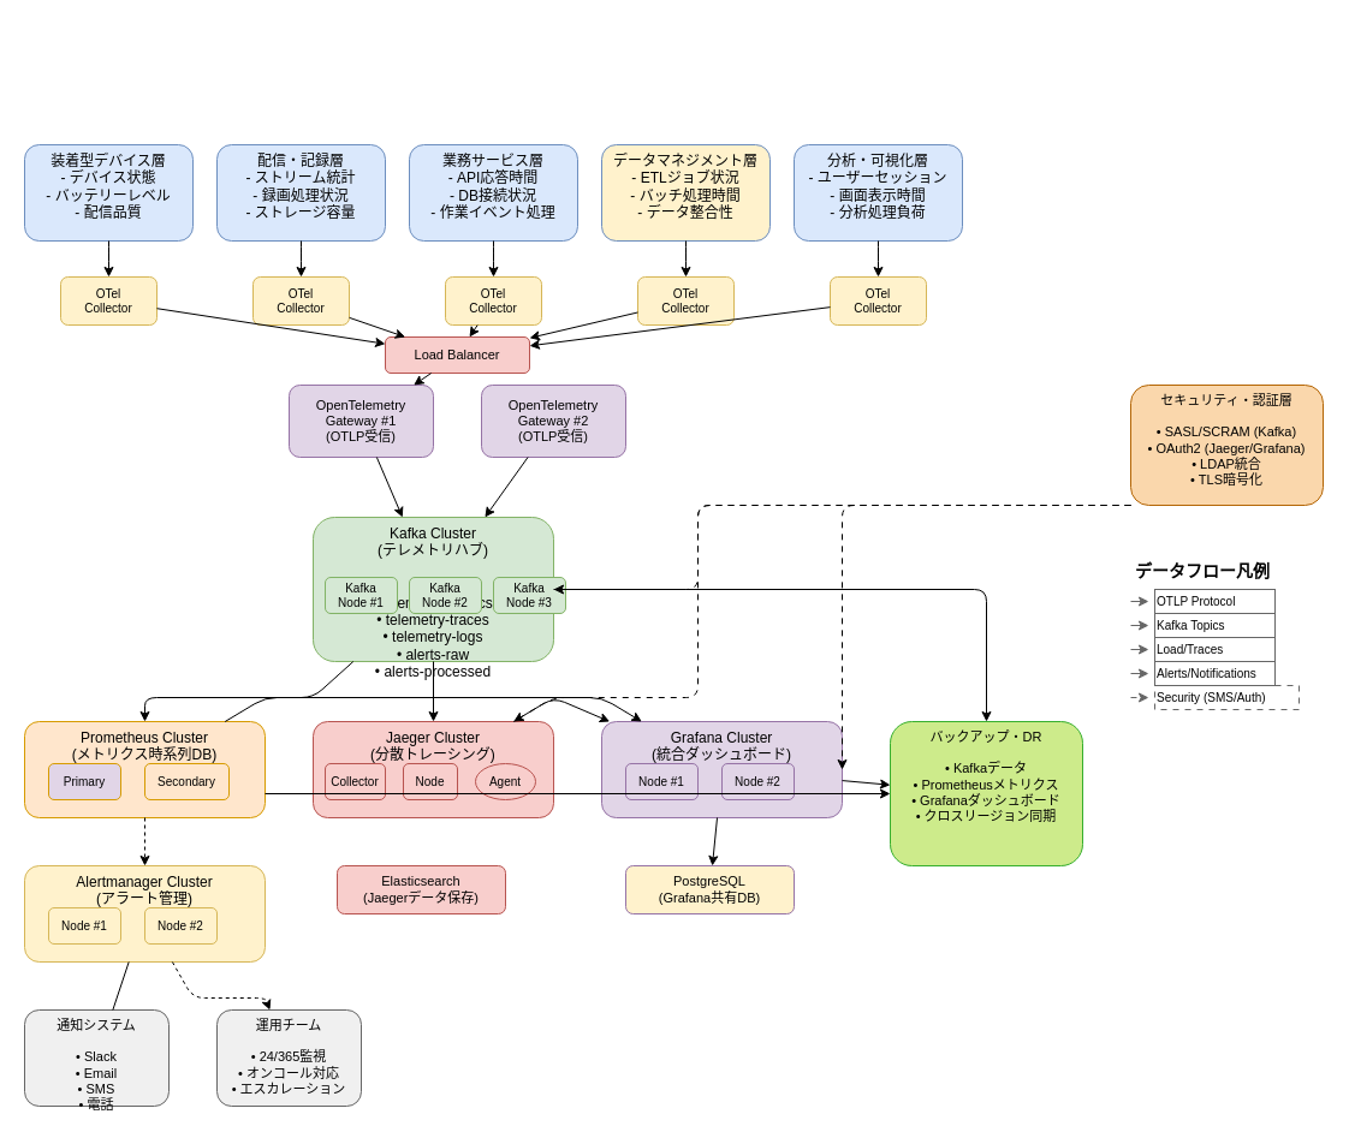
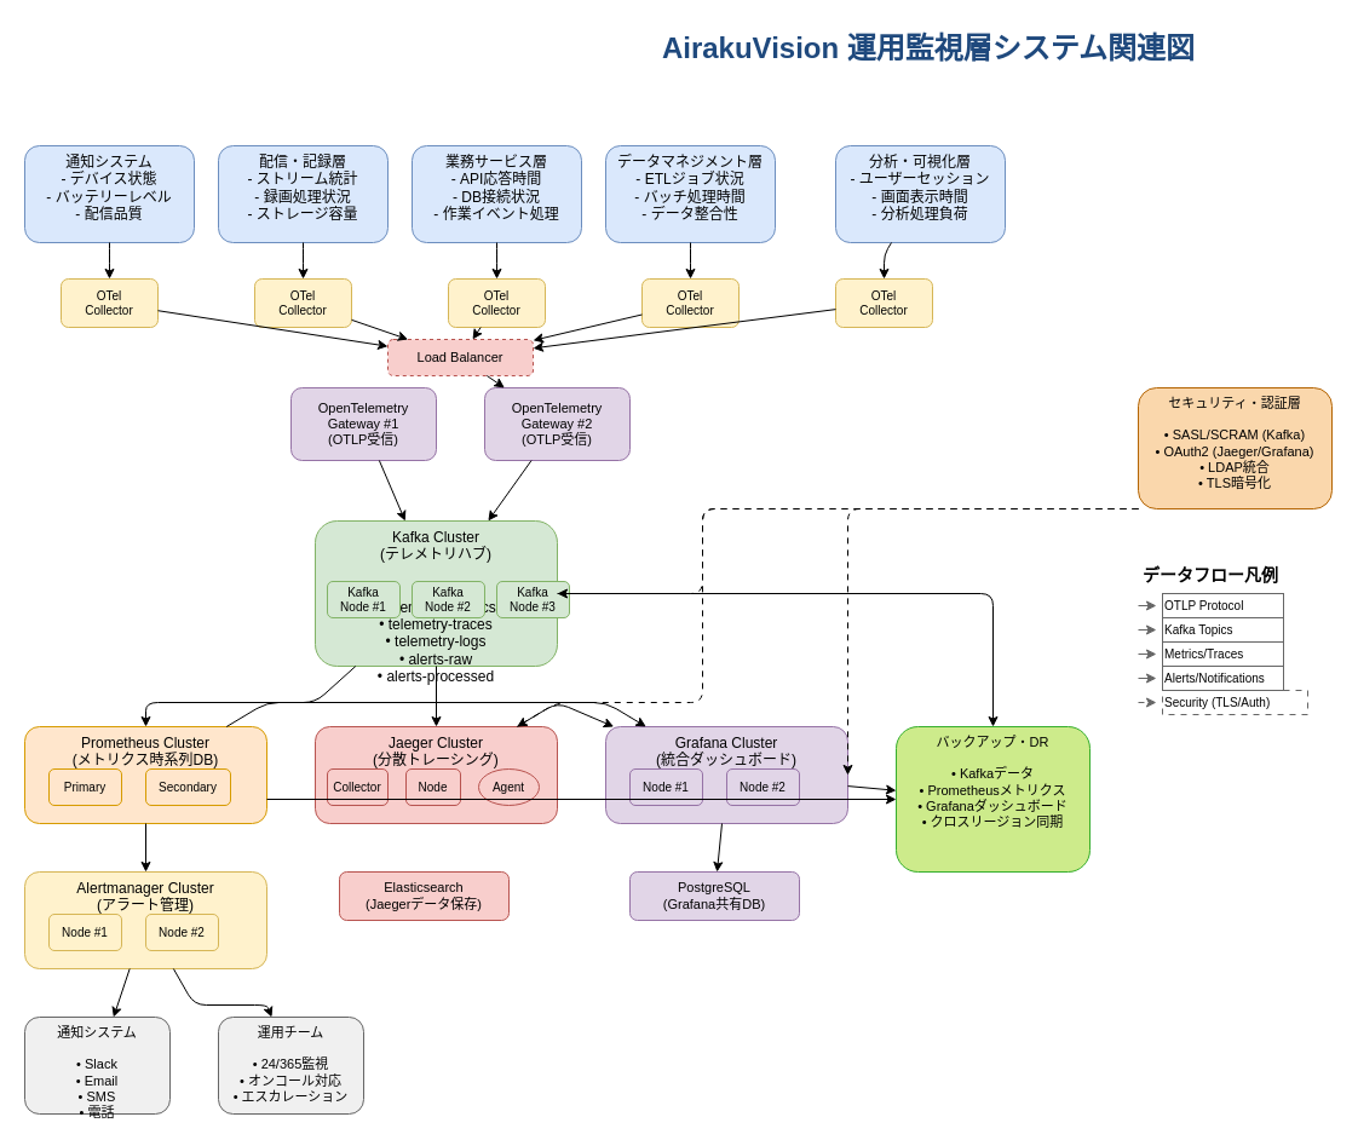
  <mxCell id="0" />
  <mxCell id="1" parent="0" />
- <mxCell id="3" value="装着型デバイス層&#10;- デバイス状態&#10;- バッテリーレベル&#10;- 配信品質" style="rounded=1;whiteSpace=wrap;html=1;fontSize=12;fillColor=#dae8fc;strokeColor=#6c8ebf;align=center;verticalAlign=top;" vertex="1" parent="1"><mxGeometry x="20" y="120" width="140" height="80" as="geometry" /></mxCell>
+ <mxCell id="2" value="AirakuVision 運用監視層システム関連図" style="text;html=1;strokeColor=none;fillColor=none;align=center;verticalAlign=middle;whiteSpace=wrap;rounded=0;fontSize=24;fontStyle=1;fontColor=#1f497d;" vertex="1" parent="1"><mxGeometry x="540" y="20" width="454" height="40" as="geometry" /></mxCell>
+ <mxCell id="3" value="通知システム&#10;- デバイス状態&#10;- バッテリーレベル&#10;- 配信品質" style="rounded=1;whiteSpace=wrap;html=1;fontSize=12;fillColor=#dae8fc;strokeColor=#6c8ebf;align=center;verticalAlign=top;" vertex="1" parent="1"><mxGeometry x="20" y="120" width="140" height="80" as="geometry" /></mxCell>
  <mxCell id="4" value="配信・記録層&#10;- ストリーム統計&#10;- 録画処理状況&#10;- ストレージ容量" style="rounded=1;whiteSpace=wrap;html=1;fontSize=12;fillColor=#dae8fc;strokeColor=#6c8ebf;align=center;verticalAlign=top;" vertex="1" parent="1"><mxGeometry x="180" y="120" width="140" height="80" as="geometry" /></mxCell>
  <mxCell id="5" value="業務サービス層&#10;- API応答時間&#10;- DB接続状況&#10;- 作業イベント処理" style="rounded=1;whiteSpace=wrap;html=1;fontSize=12;fillColor=#dae8fc;strokeColor=#6c8ebf;align=center;verticalAlign=top;" vertex="1" parent="1"><mxGeometry x="340" y="120" width="140" height="80" as="geometry" /></mxCell>
- <mxCell id="6" value="データマネジメント層&#10;- ETLジョブ状況&#10;- バッチ処理時間&#10;- データ整合性" style="rounded=1;whiteSpace=wrap;html=1;fontSize=12;fillColor=#fff2cc;strokeColor=#6c8ebf;align=center;verticalAlign=top;" vertex="1" parent="1"><mxGeometry x="500" y="120" width="140" height="80" as="geometry" /></mxCell>
- <mxCell id="7" value="分析・可視化層&#10;- ユーザーセッション&#10;- 画面表示時間&#10;- 分析処理負荷" style="rounded=1;whiteSpace=wrap;html=1;fontSize=12;fillColor=#dae8fc;strokeColor=#6c8ebf;align=center;verticalAlign=top;" vertex="1" parent="1"><mxGeometry x="660" y="120" width="140" height="80" as="geometry" /></mxCell>
+ <mxCell id="6" value="データマネジメント層&#10;- ETLジョブ状況&#10;- バッチ処理時間&#10;- データ整合性" style="rounded=1;whiteSpace=wrap;html=1;fontSize=12;fillColor=#dae8fc;strokeColor=#6c8ebf;align=center;verticalAlign=top;" vertex="1" parent="1"><mxGeometry x="500" y="120" width="140" height="80" as="geometry" /></mxCell>
+ <mxCell id="7" value="分析・可視化層&#10;- ユーザーセッション&#10;- 画面表示時間&#10;- 分析処理負荷" style="rounded=1;whiteSpace=wrap;html=1;fontSize=12;fillColor=#dae8fc;strokeColor=#6c8ebf;align=center;verticalAlign=top;" vertex="1" parent="1"><mxGeometry x="690" y="120" width="140" height="80" as="geometry" /></mxCell>
  <mxCell id="8" value="OTel&#10;Collector" style="rounded=1;whiteSpace=wrap;html=1;fontSize=10;fillColor=#fff2cc;strokeColor=#d6b656;" vertex="1" parent="1"><mxGeometry x="50" y="230" width="80" height="40" as="geometry" /></mxCell>
  <mxCell id="9" value="OTel&#10;Collector" style="rounded=1;whiteSpace=wrap;html=1;fontSize=10;fillColor=#fff2cc;strokeColor=#d6b656;" vertex="1" parent="1"><mxGeometry x="210" y="230" width="80" height="40" as="geometry" /></mxCell>
  <mxCell id="10" value="OTel&#10;Collector" style="rounded=1;whiteSpace=wrap;html=1;fontSize=10;fillColor=#fff2cc;strokeColor=#d6b656;" vertex="1" parent="1"><mxGeometry x="370" y="230" width="80" height="40" as="geometry" /></mxCell>
  <mxCell id="11" value="OTel&#10;Collector" style="rounded=1;whiteSpace=wrap;html=1;fontSize=10;fillColor=#fff2cc;strokeColor=#d6b656;" vertex="1" parent="1"><mxGeometry x="530" y="230" width="80" height="40" as="geometry" /></mxCell>
  <mxCell id="12" value="OTel&#10;Collector" style="rounded=1;whiteSpace=wrap;html=1;fontSize=10;fillColor=#fff2cc;strokeColor=#d6b656;" vertex="1" parent="1"><mxGeometry x="690" y="230" width="80" height="40" as="geometry" /></mxCell>
  <mxCell id="13" value="OpenTelemetry&#10;Gateway #1&#10;(OTLP受信)" style="rounded=1;whiteSpace=wrap;html=1;fontSize=11;fillColor=#e1d5e7;strokeColor=#9673a6;" vertex="1" parent="1"><mxGeometry x="240" y="320" width="120" height="60" as="geometry" /></mxCell>
  <mxCell id="14" value="OpenTelemetry&#10;Gateway #2&#10;(OTLP受信)" style="rounded=1;whiteSpace=wrap;html=1;fontSize=11;fillColor=#e1d5e7;strokeColor=#9673a6;" vertex="1" parent="1"><mxGeometry x="400" y="320" width="120" height="60" as="geometry" /></mxCell>
- <mxCell id="15" value="Load Balancer" style="rounded=1;whiteSpace=wrap;html=1;fontSize=11;fillColor=#f8cecc;strokeColor=#b85450;" vertex="1" parent="1"><mxGeometry x="320" y="280" width="120" height="30" as="geometry" /></mxCell>
+ <mxCell id="15" value="Load Balancer" style="rounded=1;whiteSpace=wrap;html=1;fontSize=11;fillColor=#f8cecc;strokeColor=#b85450;dashed=1;" vertex="1" parent="1"><mxGeometry x="320" y="280" width="120" height="30" as="geometry" /></mxCell>
  <mxCell id="16" value="Kafka Cluster&#10;(テレメトリハブ)&#10;&#10;Topics:&#10;• telemetry-metrics&#10;• telemetry-traces&#10;• telemetry-logs&#10;• alerts-raw&#10;• alerts-processed" style="rounded=1;whiteSpace=wrap;html=1;fontSize=12;fillColor=#d5e8d4;strokeColor=#82b366;align=center;verticalAlign=top;" vertex="1" parent="1"><mxGeometry x="260" y="430" width="200" height="120" as="geometry" /></mxCell>
  <mxCell id="17" value="Kafka&#10;Node #1" style="rounded=1;whiteSpace=wrap;html=1;fontSize=10;fillColor=#d5e8d4;strokeColor=#82b366;" vertex="1" parent="1"><mxGeometry x="270" y="480" width="60" height="30" as="geometry" /></mxCell>
  <mxCell id="18" value="Kafka&#10;Node #2" style="rounded=1;whiteSpace=wrap;html=1;fontSize=10;fillColor=#d5e8d4;strokeColor=#82b366;" vertex="1" parent="1"><mxGeometry x="340" y="480" width="60" height="30" as="geometry" /></mxCell>
  <mxCell id="19" value="Kafka&#10;Node #3" style="rounded=1;whiteSpace=wrap;html=1;fontSize=10;fillColor=#d5e8d4;strokeColor=#82b366;" vertex="1" parent="1"><mxGeometry x="410" y="480" width="60" height="30" as="geometry" /></mxCell>
  <mxCell id="20" value="Prometheus Cluster&#10;(メトリクス時系列DB)" style="rounded=1;whiteSpace=wrap;html=1;fontSize=12;fillColor=#ffe6cc;strokeColor=#d79b00;align=center;verticalAlign=top;" vertex="1" parent="1"><mxGeometry x="20" y="600" width="200" height="80" as="geometry" /></mxCell>
- <mxCell id="21" value="Primary" style="rounded=1;whiteSpace=wrap;html=1;fontSize=10;fillColor=#e1d5e7;strokeColor=#d79b00;" vertex="1" parent="1"><mxGeometry x="40" y="635" width="60" height="30" as="geometry" /></mxCell>
+ <mxCell id="21" value="Primary" style="rounded=1;whiteSpace=wrap;html=1;fontSize=10;fillColor=#ffe6cc;strokeColor=#d79b00;" vertex="1" parent="1"><mxGeometry x="40" y="635" width="60" height="30" as="geometry" /></mxCell>
  <mxCell id="22" value="Secondary" style="rounded=1;whiteSpace=wrap;html=1;fontSize=10;fillColor=#ffe6cc;strokeColor=#d79b00;" vertex="1" parent="1"><mxGeometry x="120" y="635" width="70" height="30" as="geometry" /></mxCell>
  <mxCell id="23" value="Jaeger Cluster&#10;(分散トレーシング)" style="rounded=1;whiteSpace=wrap;html=1;fontSize=12;fillColor=#f8cecc;strokeColor=#b85450;align=center;verticalAlign=top;" vertex="1" parent="1"><mxGeometry x="260" y="600" width="200" height="80" as="geometry" /></mxCell>
  <mxCell id="24" value="Collector" style="rounded=1;whiteSpace=wrap;html=1;fontSize=10;fillColor=#f8cecc;strokeColor=#b85450;" vertex="1" parent="1"><mxGeometry x="270" y="635" width="50" height="30" as="geometry" /></mxCell>
  <mxCell id="25" value="Node" style="rounded=1;whiteSpace=wrap;html=1;fontSize=10;fillColor=#f8cecc;strokeColor=#b85450;" vertex="1" parent="1"><mxGeometry x="335" y="635" width="45" height="30" as="geometry" /></mxCell>
  <mxCell id="26" value="Agent" style="ellipse;whiteSpace=wrap;html=1;fontSize=10;fillColor=#f8cecc;strokeColor=#b85450;" vertex="1" parent="1"><mxGeometry x="395" y="635" width="50" height="30" as="geometry" /></mxCell>
  <mxCell id="27" value="Grafana Cluster&#10;(統合ダッシュボード)" style="rounded=1;whiteSpace=wrap;html=1;fontSize=12;fillColor=#e1d5e7;strokeColor=#9673a6;align=center;verticalAlign=top;" vertex="1" parent="1"><mxGeometry x="500" y="600" width="200" height="80" as="geometry" /></mxCell>
  <mxCell id="28" value="Node #1" style="rounded=1;whiteSpace=wrap;html=1;fontSize=10;fillColor=#e1d5e7;strokeColor=#9673a6;" vertex="1" parent="1"><mxGeometry x="520" y="635" width="60" height="30" as="geometry" /></mxCell>
  <mxCell id="29" value="Node #2" style="rounded=1;whiteSpace=wrap;html=1;fontSize=10;fillColor=#e1d5e7;strokeColor=#9673a6;" vertex="1" parent="1"><mxGeometry x="600" y="635" width="60" height="30" as="geometry" /></mxCell>
  <mxCell id="30" value="Alertmanager Cluster&#10;(アラート管理)" style="rounded=1;whiteSpace=wrap;html=1;fontSize=12;fillColor=#fff2cc;strokeColor=#d6b656;align=center;verticalAlign=top;" vertex="1" parent="1"><mxGeometry x="20" y="720" width="200" height="80" as="geometry" /></mxCell>
  <mxCell id="31" value="Node #1" style="rounded=1;whiteSpace=wrap;html=1;fontSize=10;fillColor=#fff2cc;strokeColor=#d6b656;" vertex="1" parent="1"><mxGeometry x="40" y="755" width="60" height="30" as="geometry" /></mxCell>
  <mxCell id="32" value="Node #2" style="rounded=1;whiteSpace=wrap;html=1;fontSize=10;fillColor=#fff2cc;strokeColor=#d6b656;" vertex="1" parent="1"><mxGeometry x="120" y="755" width="60" height="30" as="geometry" /></mxCell>
  <mxCell id="33" value="通知システム&#10;&#10;• Slack&#10;• Email&#10;• SMS&#10;• 電話" style="rounded=1;whiteSpace=wrap;html=1;fontSize=11;fillColor=#f0f0f0;strokeColor=#666666;align=center;verticalAlign=top;" vertex="1" parent="1"><mxGeometry x="20" y="840" width="120" height="80" as="geometry" /></mxCell>
  <mxCell id="34" value="運用チーム&#10;&#10;• 24/365監視&#10;• オンコール対応&#10;• エスカレーション" style="rounded=1;whiteSpace=wrap;html=1;fontSize=11;fillColor=#f0f0f0;strokeColor=#666666;align=center;verticalAlign=top;" vertex="1" parent="1"><mxGeometry x="180" y="840" width="120" height="80" as="geometry" /></mxCell>
  <mxCell id="35" value="Elasticsearch&#10;(Jaegerデータ保存)" style="rounded=1;whiteSpace=wrap;html=1;fontSize=11;fillColor=#f8cecc;strokeColor=#b85450;" vertex="1" parent="1"><mxGeometry x="280" y="720" width="140" height="40" as="geometry" /></mxCell>
- <mxCell id="36" value="PostgreSQL&#10;(Grafana共有DB)" style="rounded=1;whiteSpace=wrap;html=1;fontSize=11;fillColor=#fff2cc;strokeColor=#9673a6;" vertex="1" parent="1"><mxGeometry x="520" y="720" width="140" height="40" as="geometry" /></mxCell>
+ <mxCell id="36" value="PostgreSQL&#10;(Grafana共有DB)" style="rounded=1;whiteSpace=wrap;html=1;fontSize=11;fillColor=#e1d5e7;strokeColor=#9673a6;" vertex="1" parent="1"><mxGeometry x="520" y="720" width="140" height="40" as="geometry" /></mxCell>
  <mxCell id="37" value="バックアップ・DR&#10;&#10;• Kafkaデータ&#10;• Prometheusメトリクス&#10;• Grafanaダッシュボード&#10;• クロスリージョン同期" style="rounded=1;whiteSpace=wrap;html=1;fontSize=11;fillColor=#cdeb8b;strokeColor=#36af2d;align=center;verticalAlign=top;" vertex="1" parent="1"><mxGeometry x="740" y="600" width="160" height="120" as="geometry" /></mxCell>
  <mxCell id="38" value="セキュリティ・認証層&#10;&#10;• SASL/SCRAM (Kafka)&#10;• OAuth2 (Jaeger/Grafana)&#10;• LDAP統合&#10;• TLS暗号化" style="rounded=1;whiteSpace=wrap;html=1;fontSize=11;fillColor=#fad7ac;strokeColor=#b46504;align=center;verticalAlign=top;" vertex="1" parent="1"><mxGeometry x="940" y="320" width="160" height="100" as="geometry" /></mxCell>
  <mxCell id="39" edge="1" parent="1" source="3" target="8"><mxGeometry relative="1" as="geometry"><Array as="points"><mxPoint x="90" y="210" /></Array></mxGeometry></mxCell>
  <mxCell id="40" edge="1" parent="1" source="4" target="9"><mxGeometry relative="1" as="geometry"><Array as="points"><mxPoint x="250" y="210" /></Array></mxGeometry></mxCell>
  <mxCell id="41" edge="1" parent="1" source="5" target="10"><mxGeometry relative="1" as="geometry"><Array as="points"><mxPoint x="410" y="210" /></Array></mxGeometry></mxCell>
  <mxCell id="42" edge="1" parent="1" source="6" target="11"><mxGeometry relative="1" as="geometry"><Array as="points"><mxPoint x="570" y="210" /></Array></mxGeometry></mxCell>
  <mxCell id="43" edge="1" parent="1" source="7" target="12"><mxGeometry relative="1" as="geometry"><Array as="points"><mxPoint x="730" y="210" /></Array></mxGeometry></mxCell>
  <mxCell id="44" edge="1" parent="1" source="8" target="15"><mxGeometry relative="1" as="geometry" /></mxCell>
  <mxCell id="45" edge="1" parent="1" source="9" target="15"><mxGeometry relative="1" as="geometry" /></mxCell>
  <mxCell id="46" edge="1" parent="1" source="10" target="15"><mxGeometry relative="1" as="geometry" /></mxCell>
  <mxCell id="47" edge="1" parent="1" source="11" target="15"><mxGeometry relative="1" as="geometry" /></mxCell>
  <mxCell id="48" edge="1" parent="1" source="12" target="15"><mxGeometry relative="1" as="geometry" /></mxCell>
- <mxCell id="49" edge="1" parent="1" source="15" target="13"><mxGeometry relative="1" as="geometry" /></mxCell>
+ <mxCell id="50" edge="1" parent="1" source="15" target="14"><mxGeometry relative="1" as="geometry" /></mxCell>
  <mxCell id="51" edge="1" parent="1" source="13" target="16"><mxGeometry relative="1" as="geometry" /></mxCell>
  <mxCell id="52" edge="1" parent="1" source="14" target="16"><mxGeometry relative="1" as="geometry" /></mxCell>
  <mxCell id="53" edge="1" parent="1" source="16" target="20"><mxGeometry relative="1" as="geometry"><Array as="points"><mxPoint x="260" y="580" /><mxPoint x="120" y="580" /></Array></mxGeometry></mxCell>
  <mxCell id="54" edge="1" parent="1" source="16" target="23"><mxGeometry relative="1" as="geometry" /></mxCell>
- <mxCell id="55" edge="1" parent="1" source="20" target="30" style="dashed=1;"><mxGeometry relative="1" as="geometry" /></mxCell>
- <mxCell id="56" edge="1" parent="1" source="30" target="33" style="endArrow=none;"><mxGeometry relative="1" as="geometry" /></mxCell>
- <mxCell id="57" edge="1" parent="1" source="30" target="34" style="dashed=1;"><mxGeometry relative="1" as="geometry"><Array as="points"><mxPoint x="160" y="830" /><mxPoint x="220" y="830" /></Array></mxGeometry></mxCell>
+ <mxCell id="55" edge="1" parent="1" source="20" target="30"><mxGeometry relative="1" as="geometry" /></mxCell>
+ <mxCell id="56" edge="1" parent="1" source="30" target="33"><mxGeometry relative="1" as="geometry" /></mxCell>
+ <mxCell id="57" edge="1" parent="1" source="30" target="34"><mxGeometry relative="1" as="geometry"><Array as="points"><mxPoint x="160" y="830" /><mxPoint x="220" y="830" /></Array></mxGeometry></mxCell>
  <mxCell id="58" edge="1" parent="1" source="23" target="24" style=";"><mxGeometry relative="1" as="geometry" /></mxCell>
  <mxCell id="59" edge="1" parent="1" source="27" target="36"><mxGeometry relative="1" as="geometry" /></mxCell>
  <mxCell id="60" edge="1" parent="1" source="20" target="27"><mxGeometry relative="1" as="geometry"><Array as="points"><mxPoint x="220" y="580" /><mxPoint x="500" y="580" /></Array></mxGeometry></mxCell>
  <mxCell id="61" edge="1" parent="1" source="23" target="27"><mxGeometry relative="1" as="geometry"><Array as="points"><mxPoint x="460" y="580" /></Array></mxGeometry></mxCell>
  <mxCell id="62" edge="1" parent="1" source="16" target="37"><mxGeometry relative="1" as="geometry"><Array as="points"><mxPoint x="560" y="490" /><mxPoint x="820" y="490" /></Array></mxGeometry></mxCell>
  <mxCell id="63" edge="1" parent="1" source="20" target="37"><mxGeometry relative="1" as="geometry"><Array as="points"><mxPoint x="220" y="660" /><mxPoint x="740" y="660" /></Array></mxGeometry></mxCell>
  <mxCell id="64" edge="1" parent="1" source="27" target="37"><mxGeometry relative="1" as="geometry" /></mxCell>
  <mxCell id="65" edge="1" parent="1" source="38" target="16" style="dashed=1;dashPattern=5 5;"><mxGeometry relative="1" as="geometry"><Array as="points"><mxPoint x="940" y="420" /><mxPoint x="580" y="420" /><mxPoint x="580" y="490" /><mxPoint x="460" y="490" /></Array></mxGeometry></mxCell>
  <mxCell id="66" edge="1" parent="1" source="38" target="27" style="dashed=1;dashPattern=5 5;"><mxGeometry relative="1" as="geometry"><Array as="points"><mxPoint x="940" y="420" /><mxPoint x="700" y="420" /><mxPoint x="700" y="640" /></Array></mxGeometry></mxCell>
  <mxCell id="67" edge="1" parent="1" source="38" target="23" style="dashed=1;dashPattern=5 5;"><mxGeometry relative="1" as="geometry"><Array as="points"><mxPoint x="940" y="420" /><mxPoint x="580" y="420" /><mxPoint x="580" y="580" /><mxPoint x="460" y="580" /></Array></mxGeometry></mxCell>
  <mxCell id="68" value="データフロー凡例" style="text;html=1;strokeColor=none;fillColor=none;align=center;verticalAlign=middle;whiteSpace=wrap;rounded=0;fontSize=14;fontStyle=1;" vertex="1" parent="1"><mxGeometry x="940" y="460" width="120" height="30" as="geometry" /></mxCell>
  <mxCell id="69" value="OTLP Protocol" style="text;html=1;strokeColor=#666666;fillColor=none;align=left;verticalAlign=middle;whiteSpace=wrap;rounded=0;fontSize=10;" vertex="1" parent="1"><mxGeometry x="960" y="490" width="100" height="20" as="geometry" /></mxCell>
  <mxCell id="70" value="Kafka Topics" style="text;html=1;strokeColor=#666666;fillColor=none;align=left;verticalAlign=middle;whiteSpace=wrap;rounded=0;fontSize=10;" vertex="1" parent="1"><mxGeometry x="960" y="510" width="100" height="20" as="geometry" /></mxCell>
- <mxCell id="71" value="Load/Traces" style="text;html=1;strokeColor=#666666;fillColor=none;align=left;verticalAlign=middle;whiteSpace=wrap;rounded=0;fontSize=10;" vertex="1" parent="1"><mxGeometry x="960" y="530" width="100" height="20" as="geometry" /></mxCell>
+ <mxCell id="71" value="Metrics/Traces" style="text;html=1;strokeColor=#666666;fillColor=none;align=left;verticalAlign=middle;whiteSpace=wrap;rounded=0;fontSize=10;" vertex="1" parent="1"><mxGeometry x="960" y="530" width="100" height="20" as="geometry" /></mxCell>
  <mxCell id="72" value="Alerts/Notifications" style="text;html=1;strokeColor=#666666;fillColor=none;align=left;verticalAlign=middle;whiteSpace=wrap;rounded=0;fontSize=10;" vertex="1" parent="1"><mxGeometry x="960" y="550" width="100" height="20" as="geometry" /></mxCell>
- <mxCell id="73" value="Security (SMS/Auth)" style="text;html=1;strokeColor=#666666;fillColor=none;align=left;verticalAlign=middle;whiteSpace=wrap;rounded=0;fontSize=10;dashed=1;dashPattern=5 5;" vertex="1" parent="1"><mxGeometry x="960" y="570" width="120" height="20" as="geometry" /></mxCell>
+ <mxCell id="73" value="Security (TLS/Auth)" style="text;html=1;strokeColor=#666666;fillColor=none;align=left;verticalAlign=middle;whiteSpace=wrap;rounded=0;fontSize=10;dashed=1;dashPattern=5 5;" vertex="1" parent="1"><mxGeometry x="960" y="570" width="120" height="20" as="geometry" /></mxCell>
  <mxCell id="74" value="" style="endArrow=classic;html=1;rounded=0;strokeColor=#666666;" edge="1" parent="1"><mxGeometry width="50" height="50" relative="1" as="geometry"><mxPoint x="940" y="500" as="sourcePoint" /><mxPoint x="955" y="500" as="targetPoint" /></mxGeometry></mxCell>
  <mxCell id="75" value="" style="endArrow=classic;html=1;rounded=0;strokeColor=#666666;" edge="1" parent="1"><mxGeometry width="50" height="50" relative="1" as="geometry"><mxPoint x="940" y="520" as="sourcePoint" /><mxPoint x="955" y="520" as="targetPoint" /></mxGeometry></mxCell>
  <mxCell id="76" value="" style="endArrow=classic;html=1;rounded=0;strokeColor=#666666;" edge="1" parent="1"><mxGeometry width="50" height="50" relative="1" as="geometry"><mxPoint x="940" y="540" as="sourcePoint" /><mxPoint x="955" y="540" as="targetPoint" /></mxGeometry></mxCell>
  <mxCell id="77" value="" style="endArrow=classic;html=1;rounded=0;strokeColor=#666666;" edge="1" parent="1"><mxGeometry width="50" height="50" relative="1" as="geometry"><mxPoint x="940" y="560" as="sourcePoint" /><mxPoint x="955" y="560" as="targetPoint" /></mxGeometry></mxCell>
  <mxCell id="78" value="" style="endArrow=classic;html=1;rounded=0;strokeColor=#666666;dashed=1;dashPattern=5 5;" edge="1" parent="1"><mxGeometry width="50" height="50" relative="1" as="geometry"><mxPoint x="940" y="580" as="sourcePoint" /><mxPoint x="955" y="580" as="targetPoint" /></mxGeometry></mxCell>
